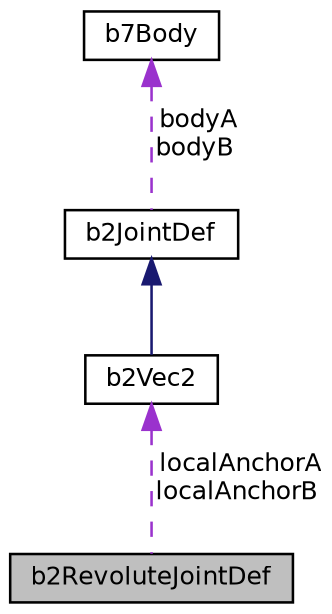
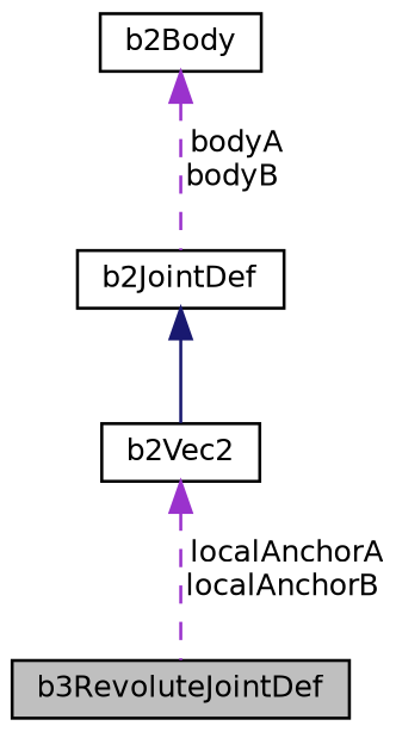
  digraph {
    node [color=black fillcolor=white fontname=Helvetica fontsize=10 shape=record style=filled]
    edge [color=darkorchid3 dir=back fontname=Helvetica fontsize=10 labelfontname=Helvetica labelfontsize=10 style=dashed]
-   n1 [fillcolor=grey75 fontcolor=black height=0.2 label=b2RevoluteJointDef width=0.4]
+   n1 [fillcolor=grey75 fontcolor=black height=0.2 label=b3RevoluteJointDef width=0.4]
    n2 [height=0.2 label=b2JointDef width=0.4]
    n3 [height=0.2 label=b2Vec2 width=0.4]
-   n4 [height=0.2 label=b7Body width=0.4]
+   n4 [height=0.2 label=b2Body width=0.4]
    n2 -> n3 [color=midnightblue style=solid]
    n3 -> n1 [label=" localAnchorA\nlocalAnchorB"]
    n4 -> n2 [label=" bodyA\nbodyB"]
  }
